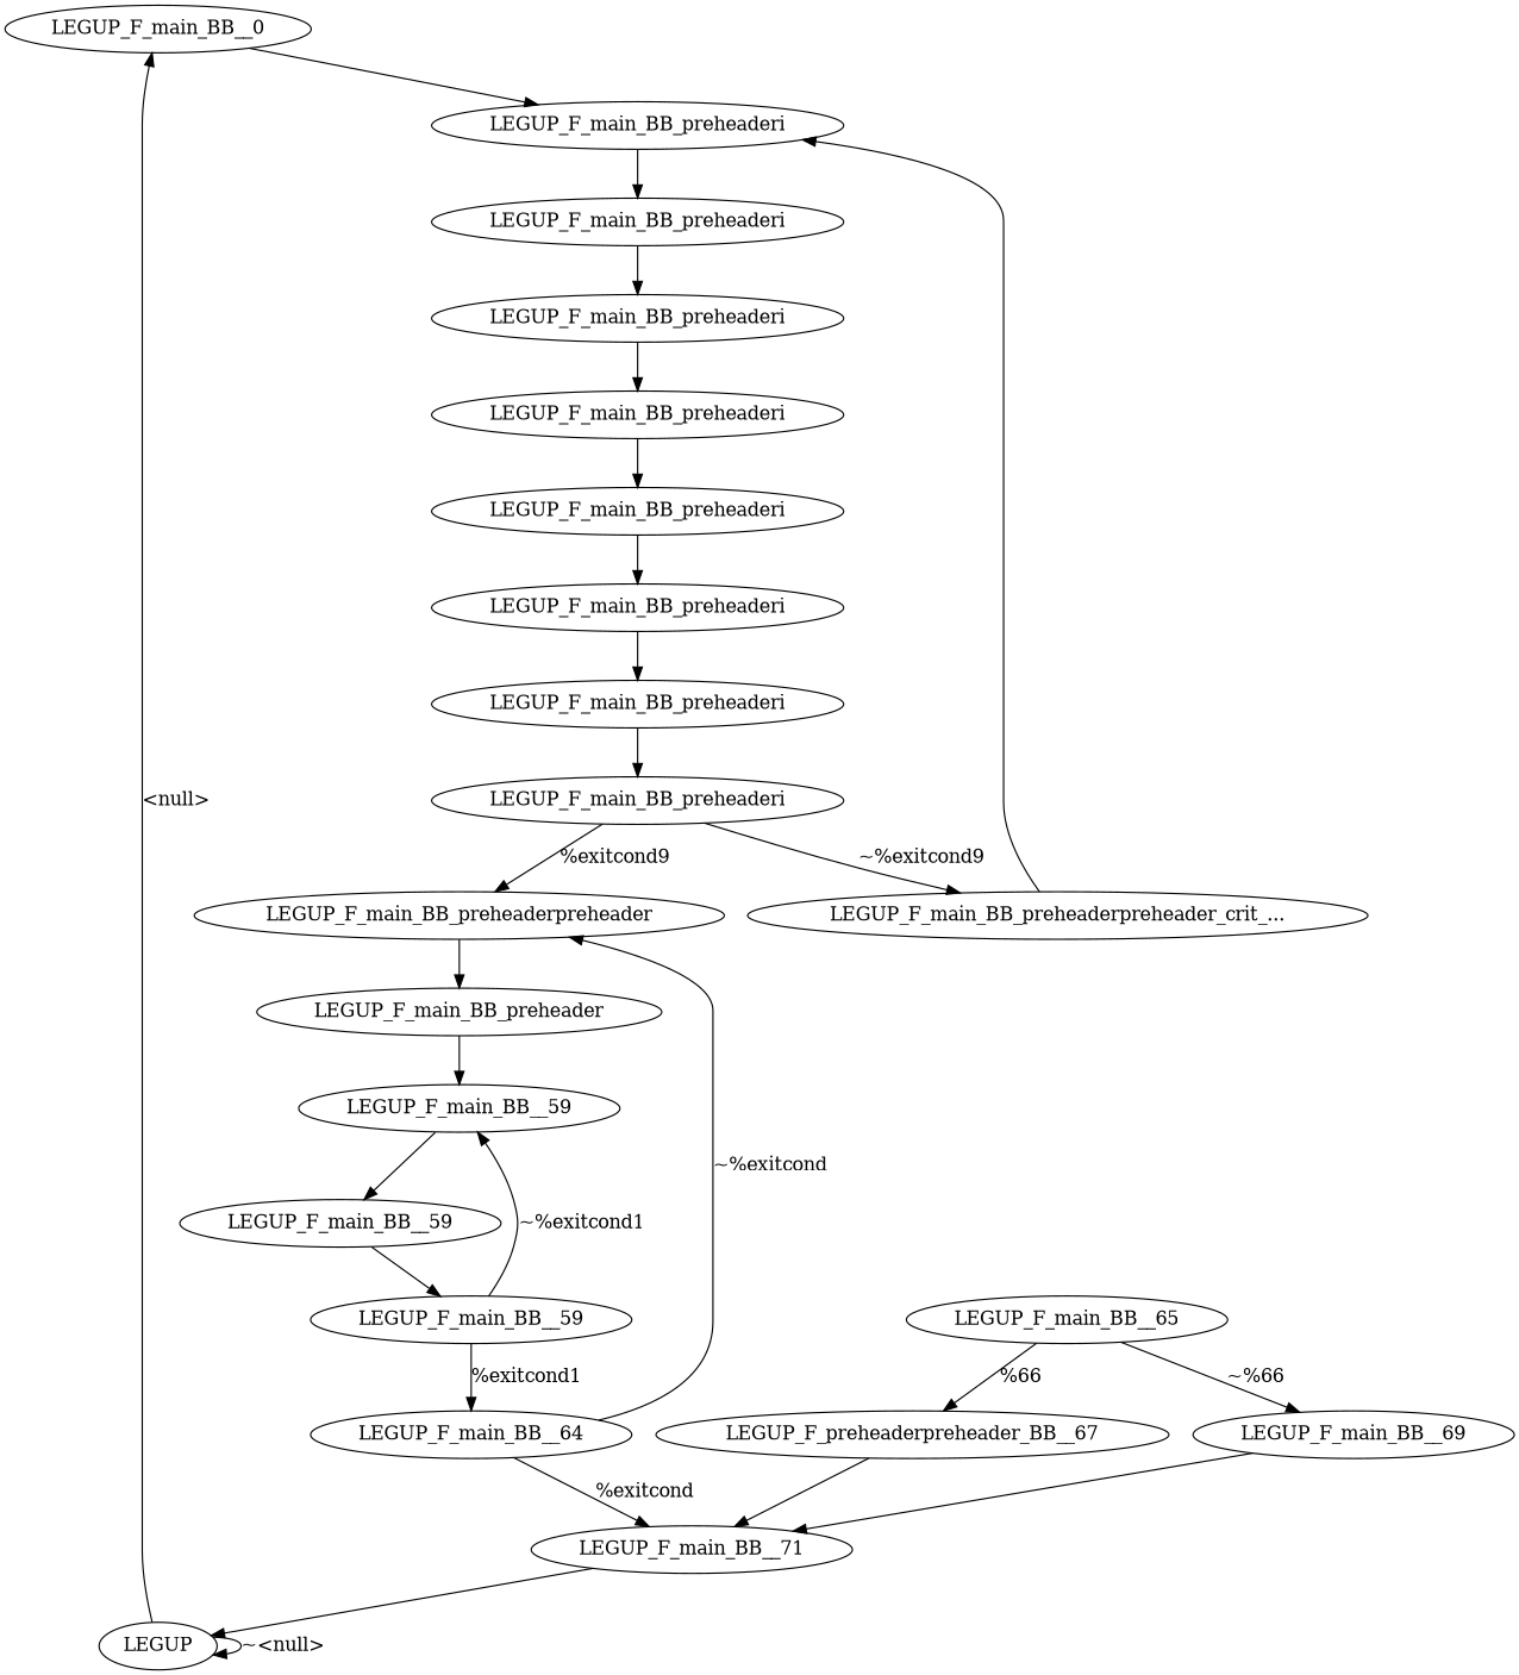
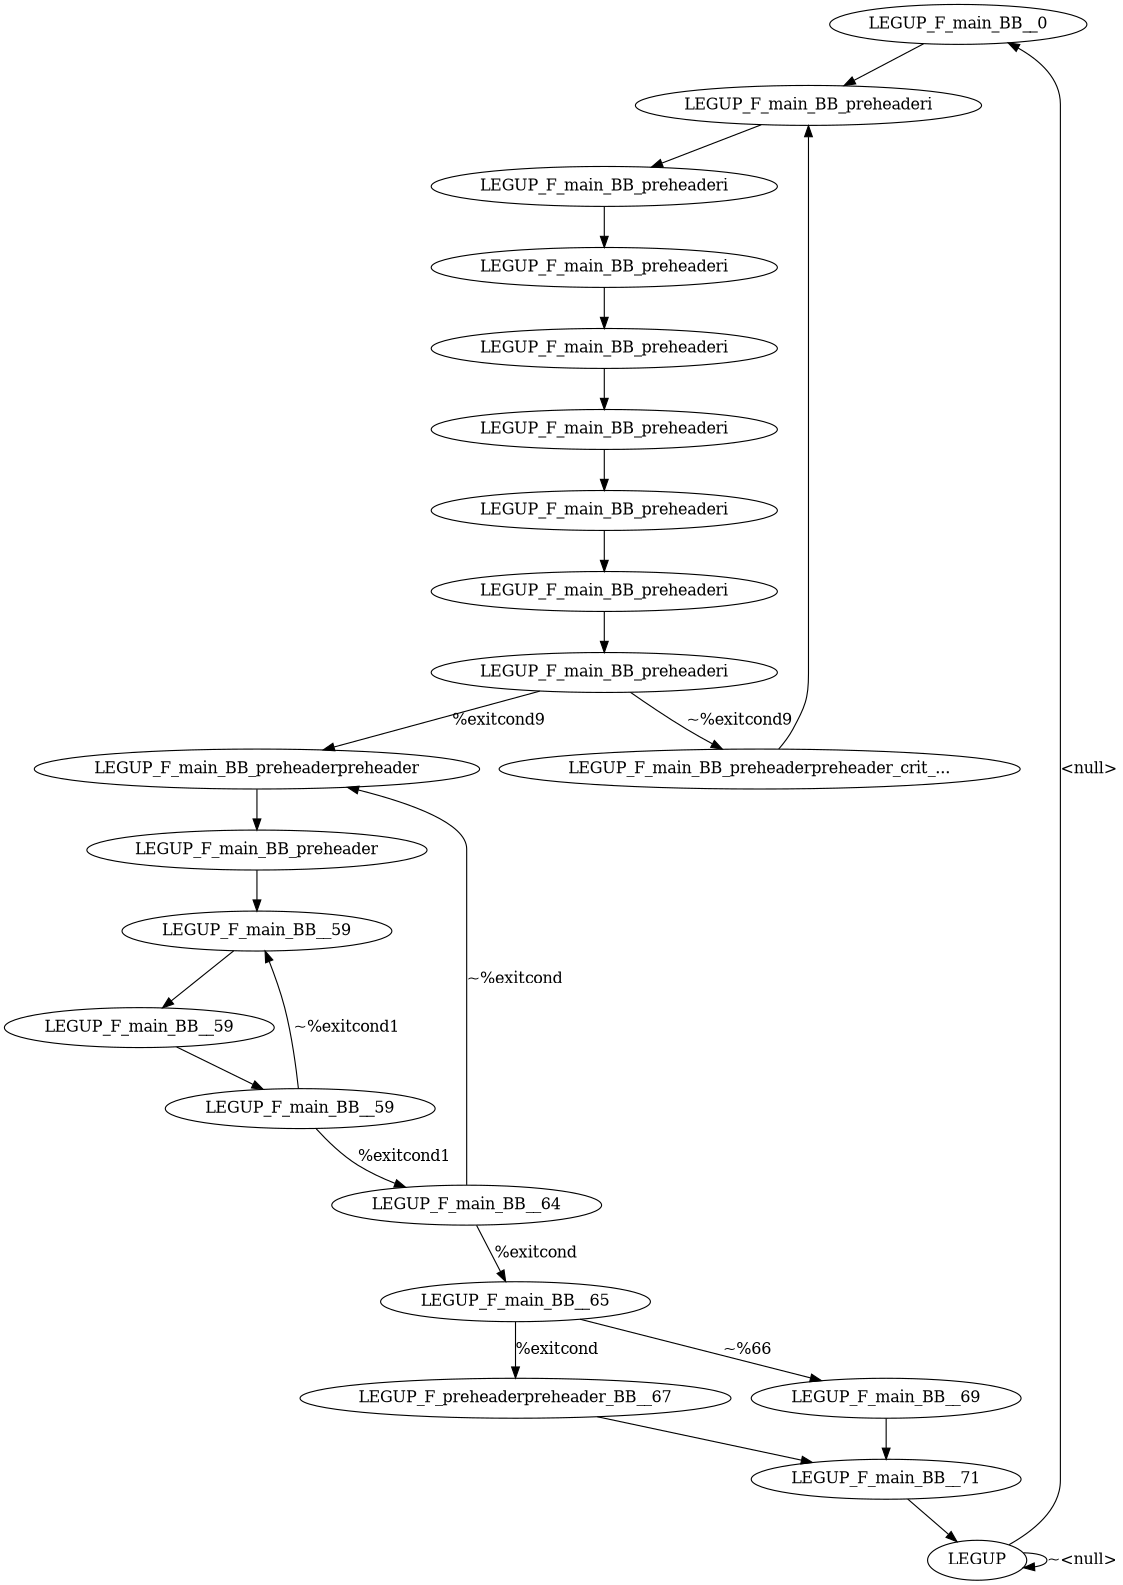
  digraph {
    n1 [label=LEGUP_F_main_BB__0]
    n2 [label=LEGUP_F_main_BB_preheaderi]
    n3 [label=LEGUP_F_main_BB_preheaderi]
    n4 [label=LEGUP]
    n5 [label=LEGUP_F_main_BB_preheaderi]
    n6 [label=LEGUP_F_main_BB_preheaderi]
    n7 [label=LEGUP_F_main_BB_preheaderi]
    n8 [label=LEGUP_F_main_BB_preheaderi]
    n9 [label=LEGUP_F_main_BB_preheaderi]
    n10 [label=LEGUP_F_main_BB_preheaderi]
    n11 [label=LEGUP_F_main_BB_preheaderpreheader]
    n12 [label="LEGUP_F_main_BB_preheaderpreheader_crit_..."]
    n13 [label=LEGUP_F_main_BB_preheader]
    n14 [label=LEGUP_F_main_BB__59]
    n15 [label=LEGUP_F_main_BB__59]
    n16 [label=LEGUP_F_main_BB__59]
    n17 [label=LEGUP_F_main_BB__64]
    n18 [label=LEGUP_F_main_BB__65]
    n19 [label=LEGUP_F_preheaderpreheader_BB__67]
    n20 [label=LEGUP_F_main_BB__69]
    n21 [label=LEGUP_F_main_BB__71]
    n1 -> n2
    n2 -> n3
    n3 -> n5
    n4 -> n1 [label="<null>"]
    n4 -> n4 [label="~<null>"]
    n5 -> n6
    n6 -> n7
    n7 -> n8
    n8 -> n9
    n9 -> n10
    n10 -> n11 [label="%exitcond9"]
    n10 -> n12 [label="~%exitcond9"]
    n11 -> n13
    n12 -> n2
    n13 -> n14
    n14 -> n15
    n15 -> n16
    n16 -> n14 [label="~%exitcond1"]
    n16 -> n17 [label="%exitcond1"]
    n17 -> n11 [label="~%exitcond"]
-   n17 -> n21 [label="%exitcond"]
-   n18 -> n19 [label="%66"]
+   n17 -> n18 [label="%exitcond"]
+   n18 -> n19 [label="%exitcond"]
    n18 -> n20 [label="~%66"]
    n19 -> n21
    n20 -> n21
    n21 -> n4
  }
